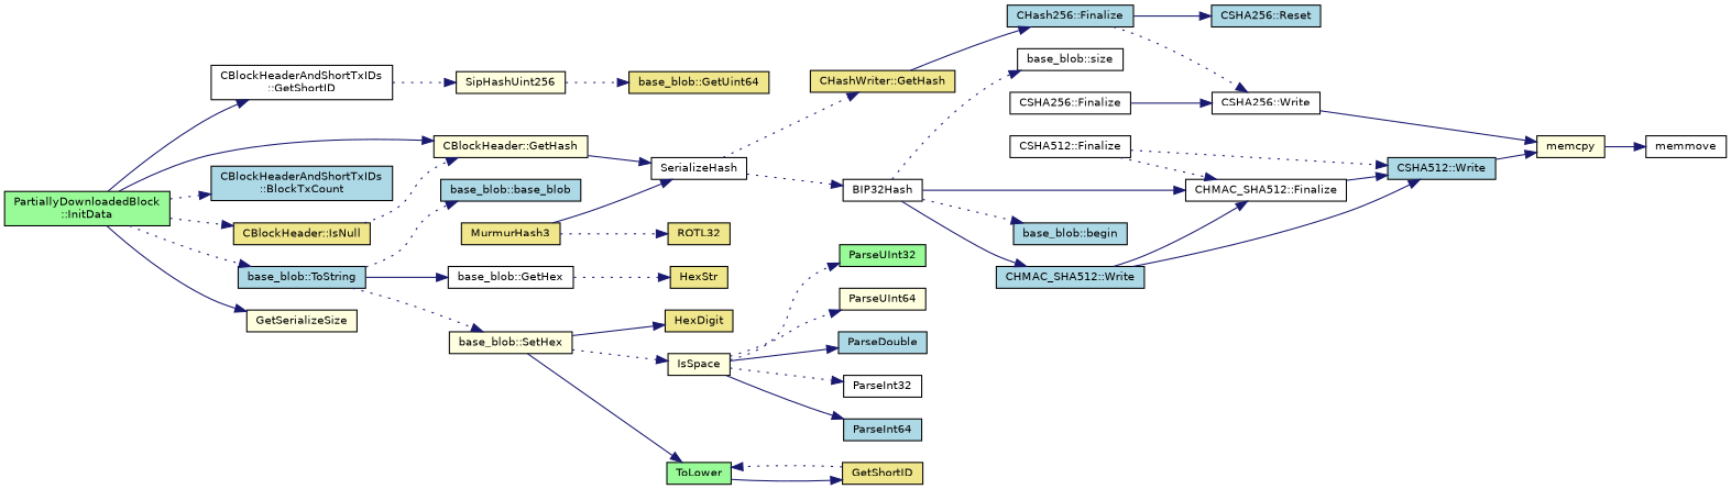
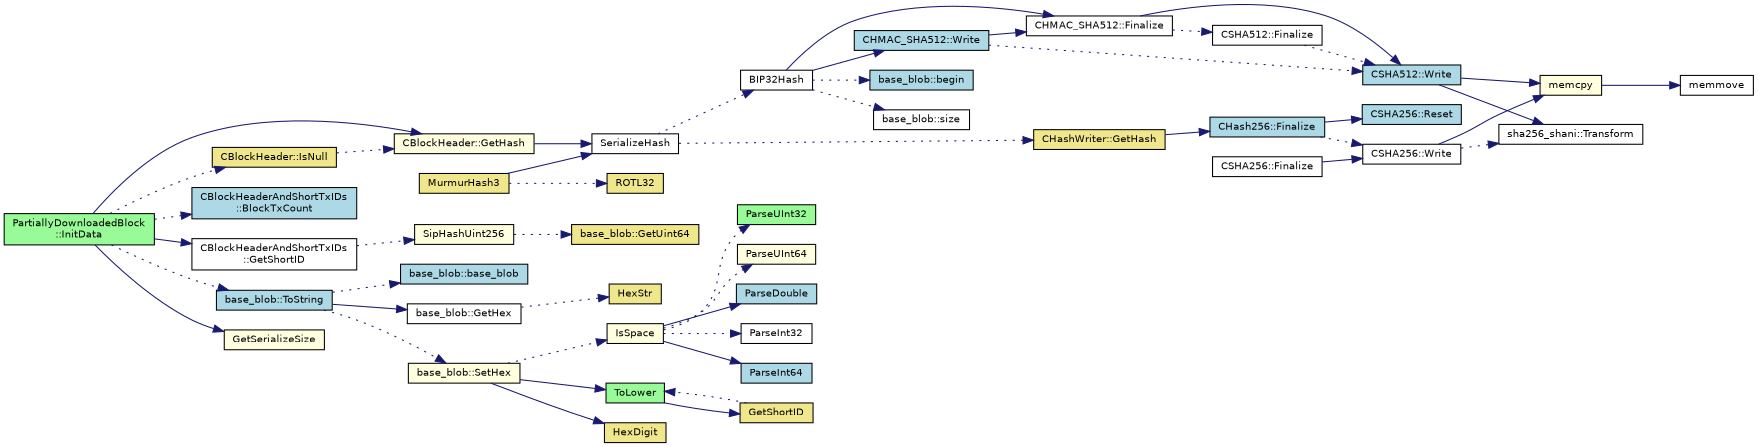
  digraph {
    rankdir=LR
    node [color=black fillcolor=white fontname=Helvetica fontsize=10 shape=record style=filled]
    edge [color=midnightblue fontname=Helvetica fontsize=10 labelfontname=Helvetica labelfontsize=10 style=dotted]
    n1 [fillcolor=palegreen fontcolor=black height=0.2 label="PartiallyDownloadedBlock\l::InitData" width=0.4]
    n2 [fillcolor=khaki height=0.2 label="CBlockHeader::IsNull" width=0.4]
    n3 [fillcolor=lightyellow height=0.2 label="CBlockHeader::GetHash" width=0.4]
    n4 [fillcolor=lightblue height=0.2 label="CBlockHeaderAndShortTxIDs\l::BlockTxCount" width=0.4]
    n5 [height=0.2 label="CBlockHeaderAndShortTxIDs\l::GetShortID" width=0.4]
    n6 [fillcolor=lightblue height=0.2 label="base_blob::ToString" width=0.4]
    n7 [fillcolor=lightyellow height=0.2 label=GetSerializeSize width=0.4]
    n8 [height=0.2 label=SerializeHash width=0.4]
    n9 [fillcolor=lightyellow height=0.2 label=SipHashUint256 width=0.4]
    n10 [fillcolor=lightblue height=0.2 label="base_blob::base_blob" width=0.4]
    n11 [height=0.2 label="base_blob::GetHex" width=0.4]
    n12 [fillcolor=lightyellow height=0.2 label="base_blob::SetHex" width=0.4]
    n13 [fillcolor=khaki height=0.2 label="CHashWriter::GetHash" width=0.4]
    n14 [height=0.2 label=BIP32Hash width=0.4]
    n15 [fillcolor=lightblue height=0.2 label="CHash256::Finalize" width=0.4]
    n16 [fillcolor=khaki height=0.2 label=MurmurHash3 width=0.4]
    n17 [fillcolor=khaki height=0.2 label=ROTL32 width=0.4]
    n18 [fillcolor=lightblue height=0.2 label="base_blob::begin" width=0.4]
    n19 [height=0.2 label="base_blob::size" width=0.4]
    n20 [fillcolor=lightblue height=0.2 label="CHMAC_SHA512::Write" width=0.4]
    n21 [height=0.2 label="CHMAC_SHA512::Finalize" width=0.4]
    n22 [height=0.2 label="CSHA256::Write" width=0.4]
    n23 [fillcolor=lightblue height=0.2 label="CSHA256::Reset" width=0.4]
    n24 [height=0.2 label="CSHA256::Finalize" width=0.4]
    n25 [fillcolor=lightyellow height=0.2 label=memcpy width=0.4]
+   n26 [height=0.2 label="sha256_shani::Transform" width=0.4]
    n27 [height=0.2 label=memmove width=0.4]
    n28 [fillcolor=lightblue height=0.2 label="CSHA512::Write" width=0.4]
    n29 [height=0.2 label="CSHA512::Finalize" width=0.4]
    n30 [fillcolor=khaki height=0.2 label="base_blob::GetUint64" width=0.4]
    n31 [fillcolor=khaki height=0.2 label=HexStr width=0.4]
    n32 [fillcolor=lightyellow height=0.2 label=IsSpace width=0.4]
    n33 [fillcolor=palegreen height=0.2 label=ToLower width=0.4]
    n34 [fillcolor=khaki height=0.2 label=HexDigit width=0.4]
    n35 [height=0.2 label=ParseInt32 width=0.4]
    n36 [fillcolor=lightblue height=0.2 label=ParseInt64 width=0.4]
    n37 [fillcolor=palegreen height=0.2 label=ParseUInt32 width=0.4]
    n38 [fillcolor=lightyellow height=0.2 label=ParseUInt64 width=0.4]
    n39 [fillcolor=lightblue height=0.2 label=ParseDouble width=0.4]
    n40 [fillcolor=khaki height=0.2 label=GetShortID width=0.4]
    n1 -> n2
    n1 -> n3 [style=solid]
    n1 -> n4
    n1 -> n5 [style=solid]
    n1 -> n6
    n1 -> n7 [style=solid]
    n2 -> n3
    n3 -> n8 [style=solid]
    n5 -> n9
    n6 -> n10
    n6 -> n11 [style=solid]
    n6 -> n12
    n8 -> n13
    n8 -> n14
    n9 -> n30
    n11 -> n31
    n12 -> n32
    n12 -> n33 [style=solid]
    n12 -> n34 [style=solid]
    n13 -> n15 [style=solid]
    n14 -> n18
    n14 -> n19
    n14 -> n20 [style=solid]
    n14 -> n21 [style=solid]
    n15 -> n22
    n15 -> n23 [style=solid]
    n16 -> n8 [style=solid]
    n16 -> n17
    n20 -> n21 [style=solid]
-   n20 -> n28 [style=solid]
+   n20 -> n28
    n21 -> n28 [style=solid]
-   n29 -> n21
+   n21 -> n29
    n22 -> n25 [style=solid]
+   n22 -> n26
    n24 -> n22 [style=solid]
    n25 -> n27 [style=solid]
    n28 -> n25 [style=solid]
+   n28 -> n26 [style=solid]
    n29 -> n28
    n32 -> n35
    n32 -> n36 [style=solid]
    n32 -> n37
    n32 -> n38
    n32 -> n39 [style=solid]
    n33 -> n40 [style=solid]
    n40 -> n33
  }
